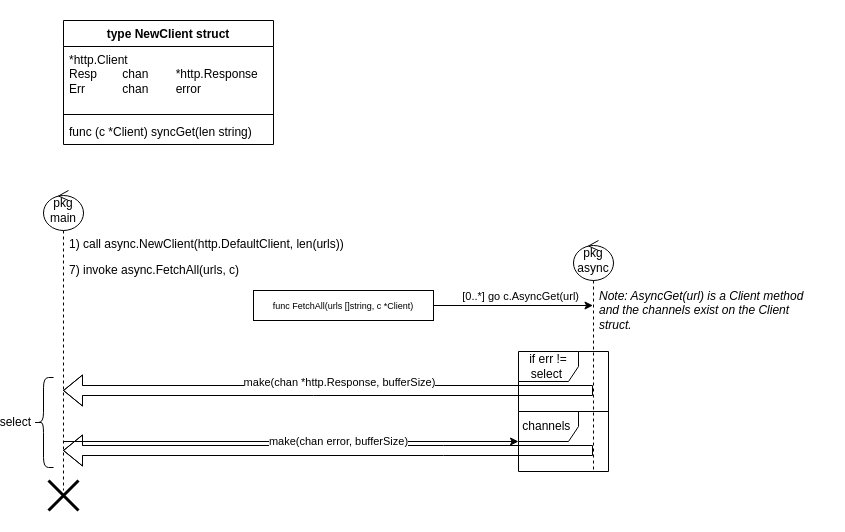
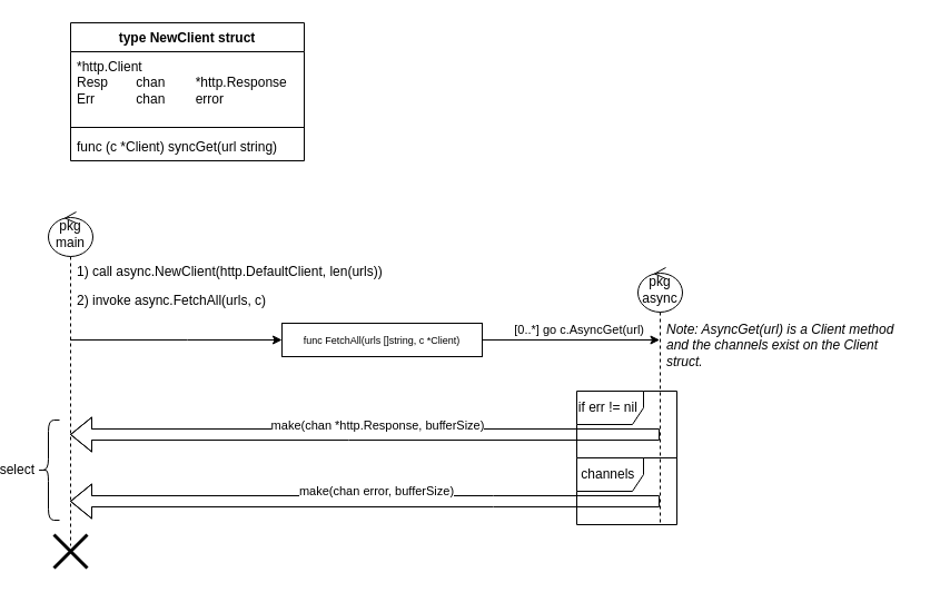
  <mxCell id="0" />
  <mxCell id="1" parent="0" />
- <mxCell id="2" style="edgeStyle=elbowEdgeStyle;rounded=0;orthogonalLoop=1;jettySize=auto;html=1;elbow=vertical;curved=0;" edge="1" parent="1" source="3" target="16"><mxGeometry relative="1" as="geometry" /></mxCell>
+ <mxCell id="2" style="edgeStyle=elbowEdgeStyle;rounded=0;orthogonalLoop=1;jettySize=auto;html=1;elbow=vertical;curved=0;entryX=0;entryY=0.5;entryDx=0;entryDy=0;" edge="1" parent="1" source="3" target="10"><mxGeometry relative="1" as="geometry" /></mxCell>
  <mxCell id="3" value="pkg&lt;br&gt;main" style="shape=umlLifeline;perimeter=lifelinePerimeter;whiteSpace=wrap;html=1;container=1;dropTarget=0;collapsible=0;recursiveResize=0;outlineConnect=0;portConstraint=eastwest;newEdgeStyle={&quot;edgeStyle&quot;:&quot;elbowEdgeStyle&quot;,&quot;elbow&quot;:&quot;vertical&quot;,&quot;curved&quot;:0,&quot;rounded&quot;:0};participant=umlControl;" vertex="1" parent="1"><mxGeometry x="30" y="190" width="40" height="300" as="geometry" /></mxCell>
  <mxCell id="4" style="edgeStyle=elbowEdgeStyle;rounded=0;orthogonalLoop=1;jettySize=auto;html=1;elbow=vertical;curved=0;shape=flexArrow;" edge="1" parent="1" source="8" target="3"><mxGeometry relative="1" as="geometry"><Array as="points"><mxPoint x="300" y="390" /><mxPoint x="240" y="360" /></Array></mxGeometry></mxCell>
  <mxCell id="5" value="make(chan *http.Response, bufferSize)" style="edgeLabel;html=1;align=center;verticalAlign=bottom;resizable=0;points=[];" vertex="1" connectable="0" parent="4"><mxGeometry x="-0.04" relative="1" as="geometry"><mxPoint as="offset" /></mxGeometry></mxCell>
  <mxCell id="6" style="edgeStyle=elbowEdgeStyle;rounded=0;orthogonalLoop=1;jettySize=auto;html=1;elbow=vertical;curved=0;shape=flexArrow;" edge="1" parent="1" source="8" target="3"><mxGeometry relative="1" as="geometry"><Array as="points"><mxPoint x="430" y="450" /><mxPoint x="300" y="460" /><mxPoint x="170" y="400" /></Array></mxGeometry></mxCell>
  <mxCell id="7" value="make(chan error, bufferSize)" style="edgeLabel;html=1;align=center;verticalAlign=bottom;resizable=0;points=[];" vertex="1" connectable="0" parent="6"><mxGeometry x="-0.036" y="-1" relative="1" as="geometry"><mxPoint as="offset" /></mxGeometry></mxCell>
  <mxCell id="8" value="pkg&lt;br&gt;async" style="shape=umlLifeline;perimeter=lifelinePerimeter;whiteSpace=wrap;html=1;container=1;dropTarget=0;collapsible=0;recursiveResize=0;outlineConnect=0;portConstraint=eastwest;newEdgeStyle={&quot;edgeStyle&quot;:&quot;elbowEdgeStyle&quot;,&quot;elbow&quot;:&quot;vertical&quot;,&quot;curved&quot;:0,&quot;rounded&quot;:0};participant=umlControl;" vertex="1" parent="1"><mxGeometry x="560" y="240" width="40" height="230" as="geometry" /></mxCell>
  <mxCell id="9" value="[0..*]&amp;nbsp;go c.AsyncGet(url)" style="edgeStyle=orthogonalEdgeStyle;rounded=0;orthogonalLoop=1;jettySize=auto;html=1;verticalAlign=bottom;align=right;" edge="1" parent="1" source="10" target="8"><mxGeometry x="0.837" relative="1" as="geometry"><Array as="points"><mxPoint x="400" y="305" /><mxPoint x="400" y="305" /></Array><mxPoint as="offset" /></mxGeometry></mxCell>
  <mxCell id="10" value="&lt;div style=&quot;text-align: left;&quot;&gt;&lt;span style=&quot;background-color: initial; font-size: 9px;&quot;&gt;func FetchAll(urls []string, c *Client)&lt;/span&gt;&lt;/div&gt;" style="html=1;whiteSpace=wrap;" vertex="1" parent="1"><mxGeometry x="240" y="290" width="180" height="30" as="geometry" /></mxCell>
  <mxCell id="11" value="1) call&amp;nbsp;async.NewClient(http.DefaultClient, len(urls))" style="text;strokeColor=none;fillColor=none;align=left;verticalAlign=top;spacingLeft=4;spacingRight=4;overflow=hidden;rotatable=0;points=[[0,0.5],[1,0.5]];portConstraint=eastwest;whiteSpace=wrap;html=1;" vertex="1" parent="1"><mxGeometry x="50" y="230" width="290" height="26" as="geometry" /></mxCell>
- <mxCell id="12" value="7) invoke async.FetchAll(urls, c)" style="text;strokeColor=none;fillColor=none;align=left;verticalAlign=top;spacingLeft=4;spacingRight=4;overflow=hidden;rotatable=0;points=[[0,0.5],[1,0.5]];portConstraint=eastwest;whiteSpace=wrap;html=1;" vertex="1" parent="1"><mxGeometry x="50" y="256" width="280" height="26" as="geometry" /></mxCell>
+ <mxCell id="12" value="2) invoke async.FetchAll(urls, c)" style="text;strokeColor=none;fillColor=none;align=left;verticalAlign=top;spacingLeft=4;spacingRight=4;overflow=hidden;rotatable=0;points=[[0,0.5],[1,0.5]];portConstraint=eastwest;whiteSpace=wrap;html=1;" vertex="1" parent="1"><mxGeometry x="50" y="256" width="280" height="26" as="geometry" /></mxCell>
  <mxCell id="13" value="&lt;i&gt;Note: AsyncGet(url) is a Client method&lt;br&gt;and the channels exist on the Client struct.&lt;/i&gt;" style="text;strokeColor=none;fillColor=none;align=left;verticalAlign=top;spacingLeft=4;spacingRight=4;overflow=hidden;rotatable=0;points=[[0,0.5],[1,0.5]];portConstraint=eastwest;whiteSpace=wrap;html=1;" vertex="1" parent="1"><mxGeometry x="580" y="282" width="230" height="58" as="geometry" /></mxCell>
  <mxCell id="14" value="select" style="shape=curlyBracket;whiteSpace=wrap;html=1;rounded=1;labelPosition=left;verticalLabelPosition=middle;align=right;verticalAlign=middle;" vertex="1" parent="1"><mxGeometry x="20" y="377" width="20" height="90" as="geometry" /></mxCell>
- <mxCell id="15" value="if err != select&amp;nbsp;" style="shape=umlFrame;whiteSpace=wrap;html=1;pointerEvents=0;" vertex="1" parent="1"><mxGeometry x="505" y="351" width="90" height="60" as="geometry" /></mxCell>
+ <mxCell id="15" value="if err != nil&amp;nbsp;" style="shape=umlFrame;whiteSpace=wrap;html=1;pointerEvents=0;" vertex="1" parent="1"><mxGeometry x="505" y="351" width="90" height="60" as="geometry" /></mxCell>
  <mxCell id="16" value="channels&amp;nbsp;" style="shape=umlFrame;whiteSpace=wrap;html=1;pointerEvents=0;" vertex="1" parent="1"><mxGeometry x="505" y="411" width="90" height="60" as="geometry" /></mxCell>
  <mxCell id="17" value="" style="shape=umlDestroy;whiteSpace=wrap;html=1;strokeWidth=3;targetShapes=umlLifeline;" vertex="1" parent="1"><mxGeometry x="35" y="480" width="30" height="30" as="geometry" /></mxCell>
  <mxCell id="18" value="type NewClient struct" style="swimlane;fontStyle=1;align=center;verticalAlign=top;childLayout=stackLayout;horizontal=1;startSize=26;horizontalStack=0;resizeParent=1;resizeParentMax=0;resizeLast=0;collapsible=1;marginBottom=0;whiteSpace=wrap;html=1;" vertex="1" parent="1"><mxGeometry x="50" y="20" width="210" height="124" as="geometry"><mxRectangle x="120" y="80" width="140" height="30" as="alternateBounds" /></mxGeometry></mxCell>
  <mxCell id="19" value="*http.Client&lt;br&gt;Resp&lt;span style=&quot;white-space: pre;&quot;&gt;&#09;&lt;/span&gt;chan&lt;span style=&quot;white-space: pre;&quot;&gt;&#09;&lt;/span&gt;*http.Response&lt;br&gt;Err&lt;span style=&quot;white-space: pre;&quot;&gt;&#09;&lt;/span&gt;&lt;span style=&quot;white-space: pre;&quot;&gt;&#09;&lt;/span&gt;chan&lt;span style=&quot;white-space: pre;&quot;&gt;&#09;&lt;/span&gt;error" style="text;strokeColor=none;fillColor=none;align=left;verticalAlign=top;spacingLeft=4;spacingRight=4;overflow=hidden;rotatable=0;points=[[0,0.5],[1,0.5]];portConstraint=eastwest;whiteSpace=wrap;html=1;" vertex="1" parent="18"><mxGeometry y="26" width="210" height="64" as="geometry" /></mxCell>
  <mxCell id="20" value="" style="line;strokeWidth=1;fillColor=none;align=left;verticalAlign=middle;spacingTop=-1;spacingLeft=3;spacingRight=3;rotatable=0;labelPosition=right;points=[];portConstraint=eastwest;strokeColor=inherit;" vertex="1" parent="18"><mxGeometry y="90" width="210" height="8" as="geometry" /></mxCell>
- <mxCell id="21" value="func (c *Client) syncGet(len string)" style="text;strokeColor=none;fillColor=none;align=left;verticalAlign=top;spacingLeft=4;spacingRight=4;overflow=hidden;rotatable=0;points=[[0,0.5],[1,0.5]];portConstraint=eastwest;whiteSpace=wrap;html=1;" vertex="1" parent="18"><mxGeometry y="98" width="210" height="26" as="geometry" /></mxCell>
+ <mxCell id="21" value="func (c *Client) syncGet(url string)" style="text;strokeColor=none;fillColor=none;align=left;verticalAlign=top;spacingLeft=4;spacingRight=4;overflow=hidden;rotatable=0;points=[[0,0.5],[1,0.5]];portConstraint=eastwest;whiteSpace=wrap;html=1;" vertex="1" parent="18"><mxGeometry y="98" width="210" height="26" as="geometry" /></mxCell>
